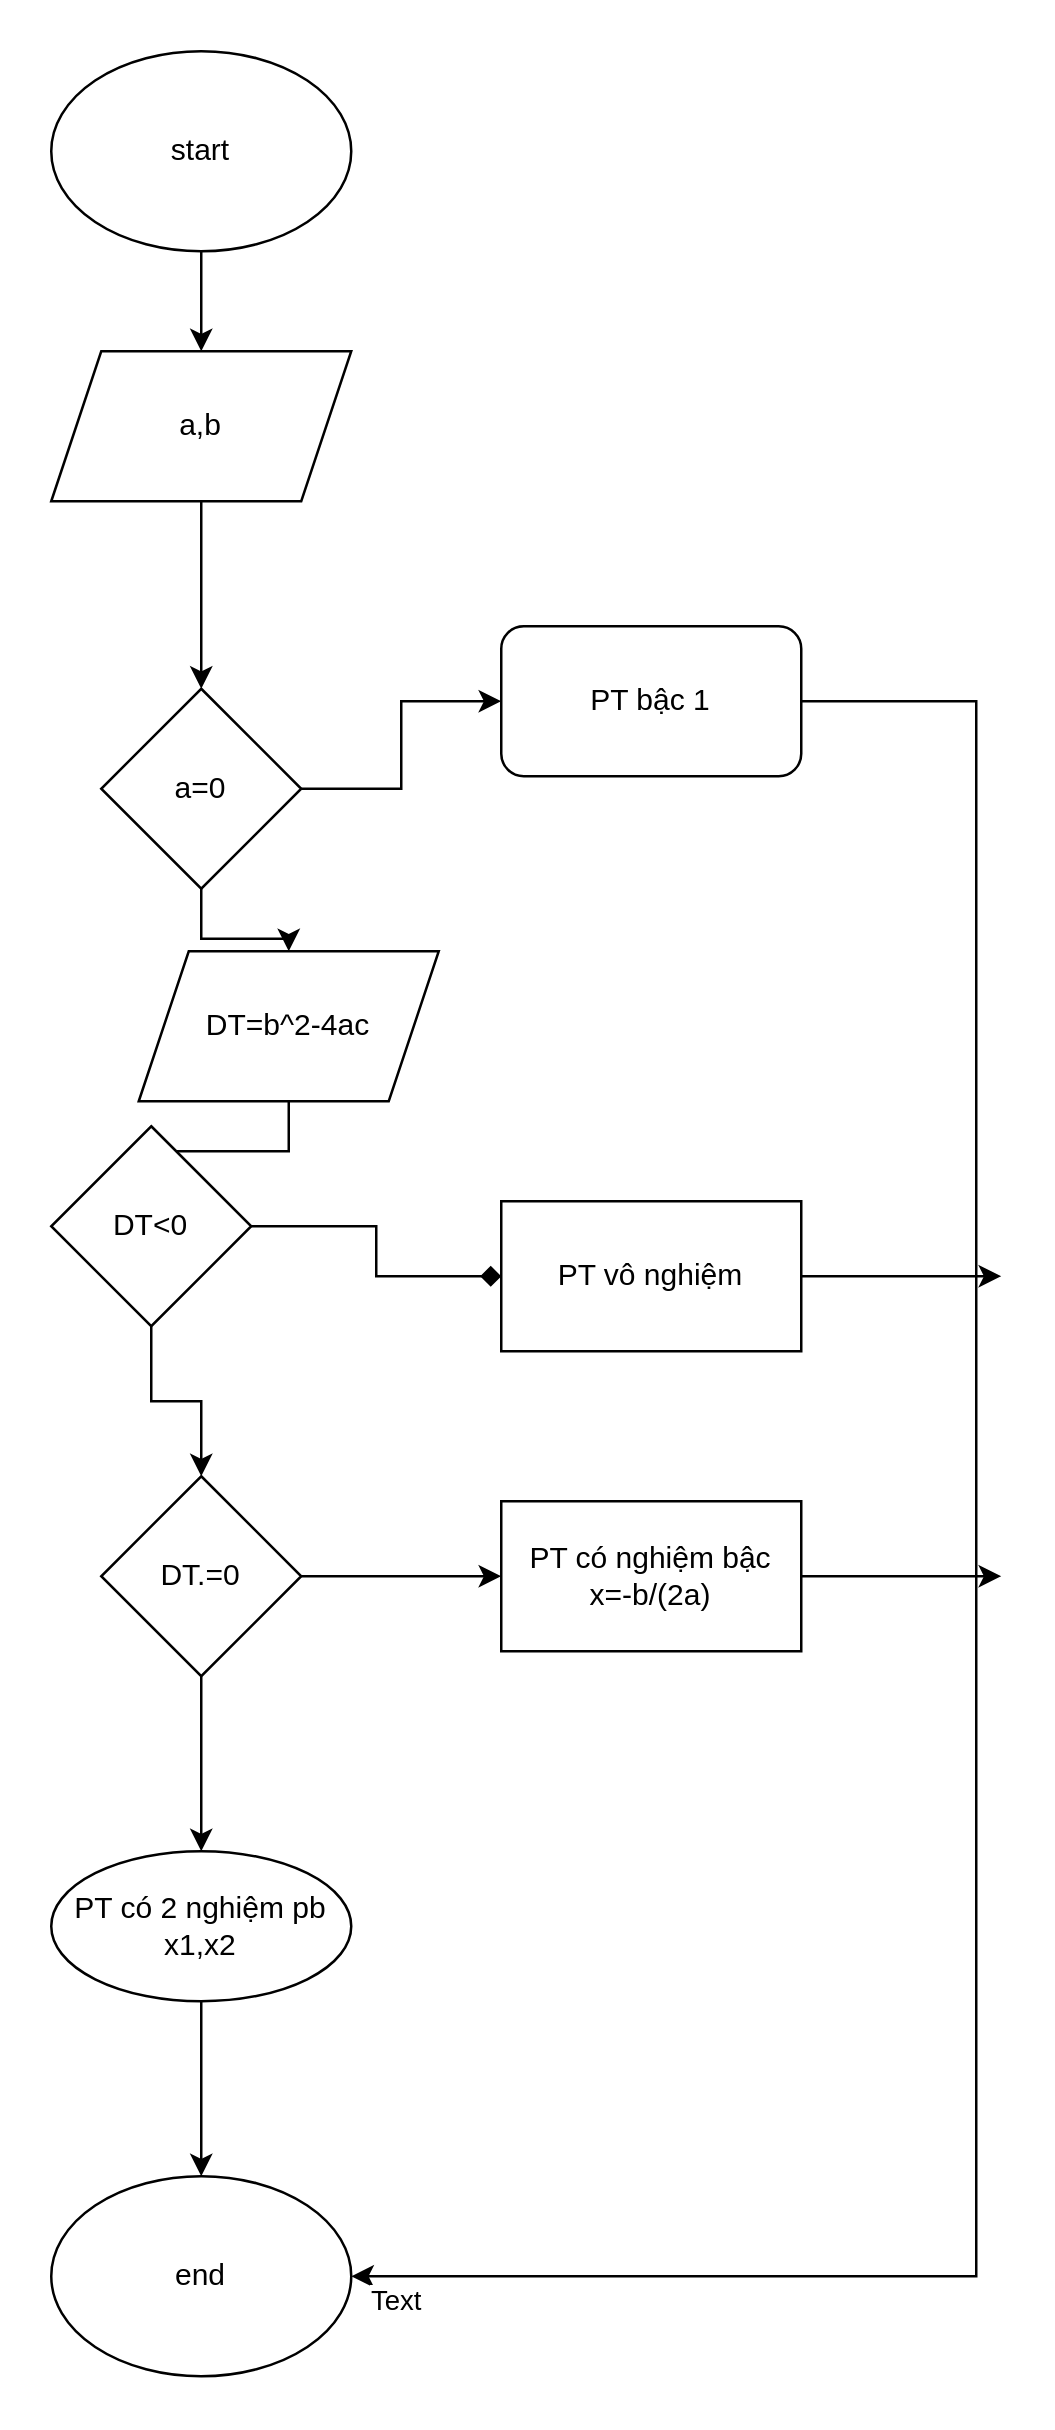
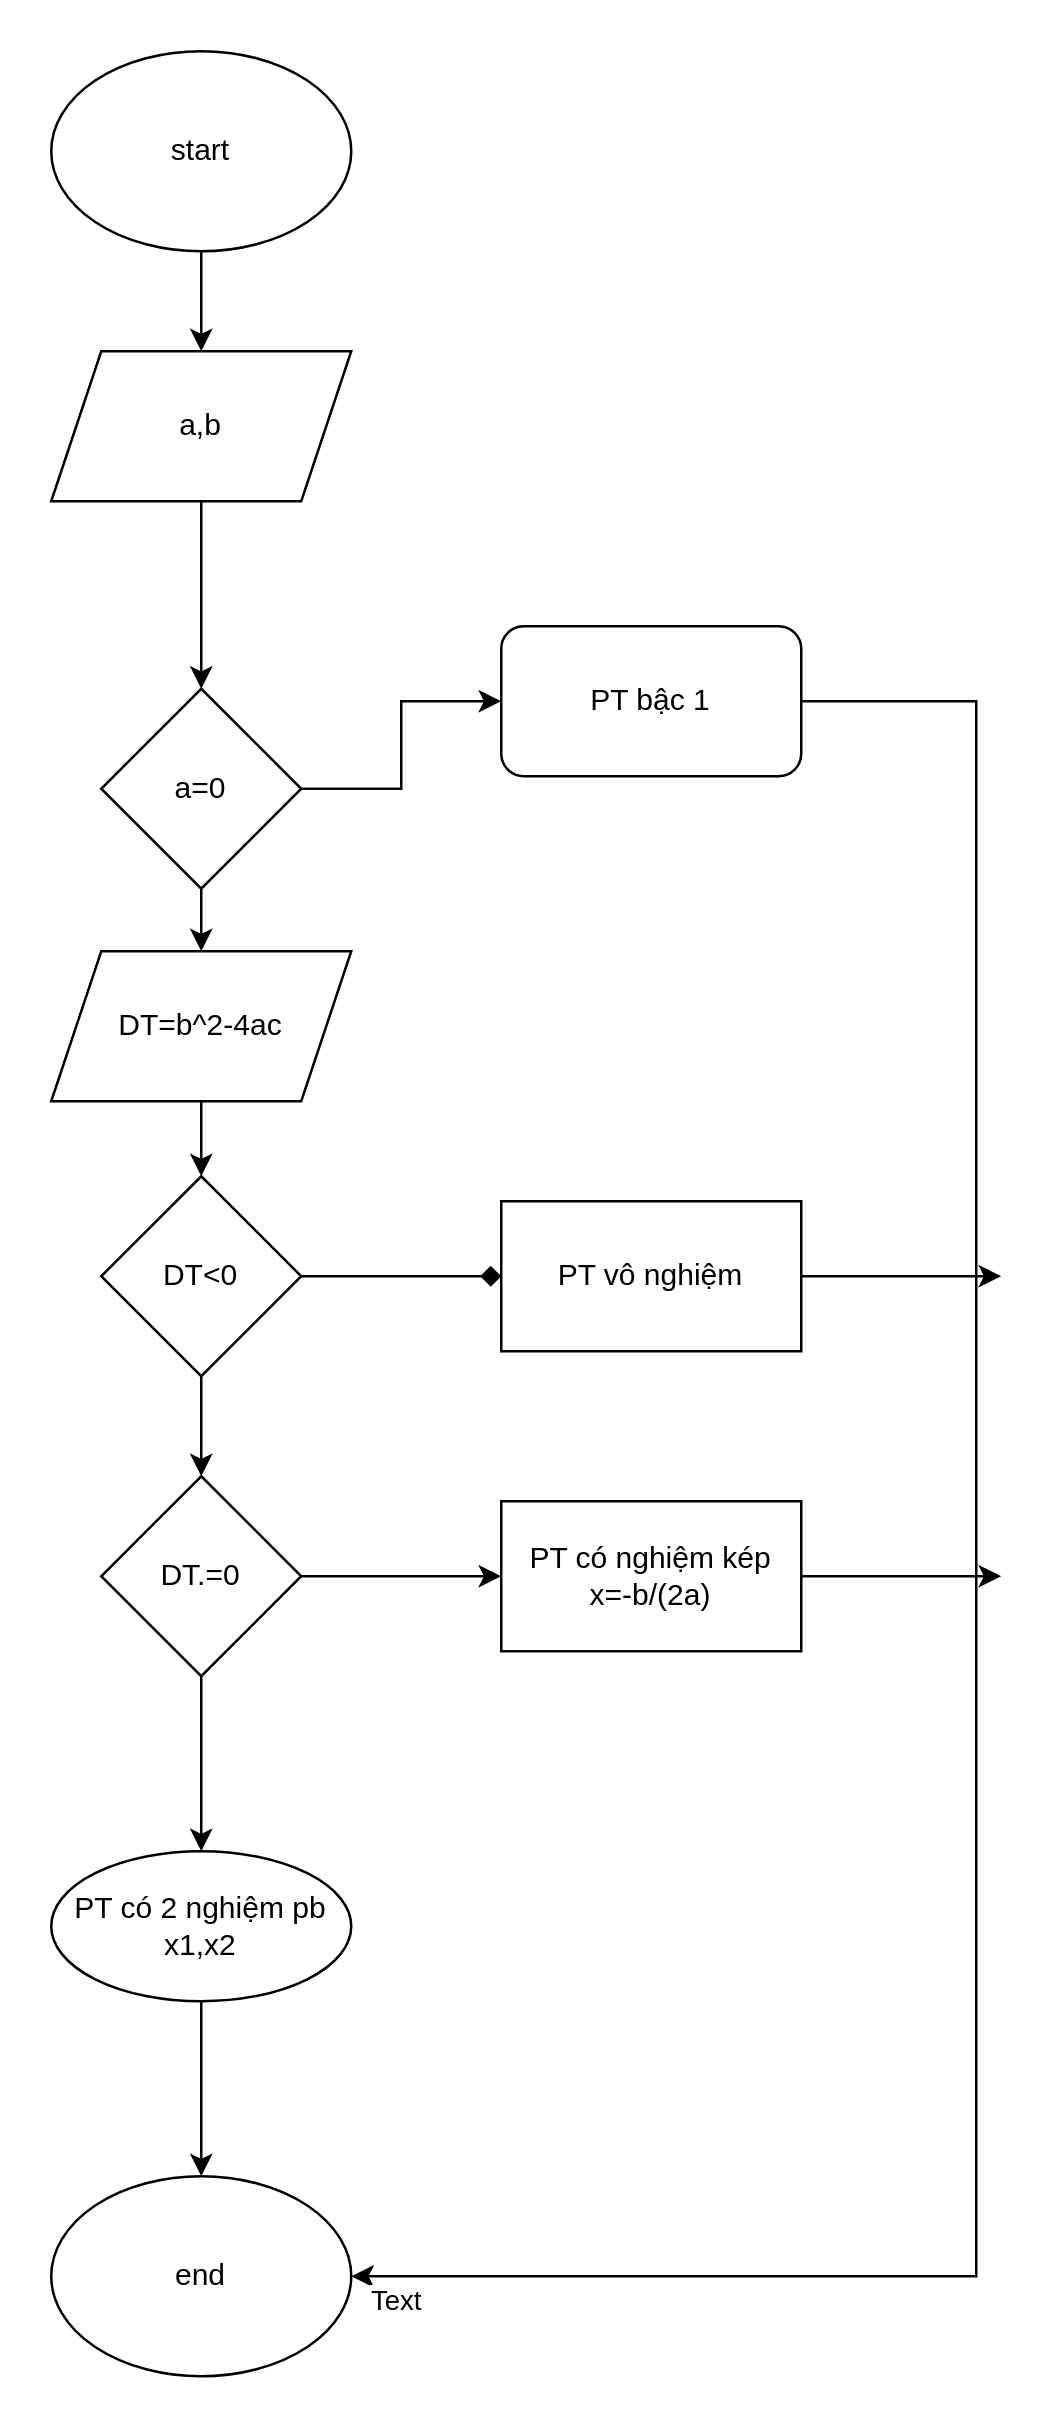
  <mxCell id="0" />
  <mxCell id="1" parent="0" />
  <mxCell id="2" value="" style="edgeStyle=orthogonalEdgeStyle;rounded=0;orthogonalLoop=1;jettySize=auto;html=1;" edge="1" parent="1" source="3" target="5"><mxGeometry relative="1" as="geometry" /></mxCell>
  <mxCell id="3" value="start" style="ellipse;whiteSpace=wrap;html=1;" vertex="1" parent="1"><mxGeometry x="20" y="20" width="120" height="80" as="geometry" /></mxCell>
  <mxCell id="4" value="" style="edgeStyle=orthogonalEdgeStyle;rounded=0;orthogonalLoop=1;jettySize=auto;html=1;" edge="1" parent="1" source="5" target="8"><mxGeometry relative="1" as="geometry" /></mxCell>
  <mxCell id="5" value="a,b" style="shape=parallelogram;perimeter=parallelogramPerimeter;whiteSpace=wrap;html=1;fixedSize=1;" vertex="1" parent="1"><mxGeometry x="20" y="140" width="120" height="60" as="geometry" /></mxCell>
  <mxCell id="6" value="" style="edgeStyle=orthogonalEdgeStyle;rounded=0;orthogonalLoop=1;jettySize=auto;html=1;" edge="1" parent="1" source="8" target="11"><mxGeometry relative="1" as="geometry" /></mxCell>
  <mxCell id="7" value="" style="edgeStyle=orthogonalEdgeStyle;rounded=0;orthogonalLoop=1;jettySize=auto;html=1;" edge="1" parent="1" source="8" target="13"><mxGeometry relative="1" as="geometry" /></mxCell>
  <mxCell id="8" value="a=0" style="rhombus;whiteSpace=wrap;html=1;" vertex="1" parent="1"><mxGeometry x="40" y="275" width="80" height="80" as="geometry" /></mxCell>
  <mxCell id="9" style="edgeStyle=orthogonalEdgeStyle;rounded=0;orthogonalLoop=1;jettySize=auto;html=1;entryX=1;entryY=0.5;entryDx=0;entryDy=0;" edge="1" parent="1" source="11" target="26"><mxGeometry relative="1" as="geometry"><mxPoint x="370" y="900" as="targetPoint" /><Array as="points"><mxPoint x="390" y="280" /><mxPoint x="390" y="910" /></Array></mxGeometry></mxCell>
  <mxCell id="10" value="Text" style="edgeLabel;html=1;align=center;verticalAlign=middle;resizable=0;points=[];" vertex="1" connectable="0" parent="9"><mxGeometry x="0.994" y="-4" relative="1" as="geometry"><mxPoint x="14" y="13" as="offset" /></mxGeometry></mxCell>
  <mxCell id="11" value="PT bậc 1" style="rounded=1;whiteSpace=wrap;html=1;" vertex="1" parent="1"><mxGeometry x="200" y="250" width="120" height="60" as="geometry" /></mxCell>
  <mxCell id="12" value="" style="edgeStyle=orthogonalEdgeStyle;rounded=0;orthogonalLoop=1;jettySize=auto;html=1;" edge="1" parent="1" source="13" target="16"><mxGeometry relative="1" as="geometry" /></mxCell>
- <mxCell id="13" value="DT=b^2-4ac" style="shape=parallelogram;perimeter=parallelogramPerimeter;whiteSpace=wrap;html=1;fixedSize=1;" vertex="1" parent="1"><mxGeometry x="55" y="380" width="120" height="60" as="geometry" /></mxCell>
+ <mxCell id="13" value="DT=b^2-4ac" style="shape=parallelogram;perimeter=parallelogramPerimeter;whiteSpace=wrap;html=1;fixedSize=1;" vertex="1" parent="1"><mxGeometry x="20" y="380" width="120" height="60" as="geometry" /></mxCell>
  <mxCell id="14" value="" style="edgeStyle=orthogonalEdgeStyle;rounded=0;orthogonalLoop=1;jettySize=auto;html=1;endArrow=diamond;" edge="1" parent="1" source="16" target="18"><mxGeometry relative="1" as="geometry" /></mxCell>
  <mxCell id="15" value="" style="edgeStyle=orthogonalEdgeStyle;rounded=0;orthogonalLoop=1;jettySize=auto;html=1;" edge="1" parent="1" source="16" target="21"><mxGeometry relative="1" as="geometry" /></mxCell>
- <mxCell id="16" value="DT&amp;lt;0" style="rhombus;whiteSpace=wrap;html=1;" vertex="1" parent="1"><mxGeometry x="20" y="450" width="80" height="80" as="geometry" /></mxCell>
+ <mxCell id="16" value="DT&amp;lt;0" style="rhombus;whiteSpace=wrap;html=1;" vertex="1" parent="1"><mxGeometry x="40" y="470" width="80" height="80" as="geometry" /></mxCell>
  <mxCell id="17" style="edgeStyle=orthogonalEdgeStyle;rounded=0;orthogonalLoop=1;jettySize=auto;html=1;" edge="1" parent="1" source="18"><mxGeometry relative="1" as="geometry"><mxPoint x="400" y="510" as="targetPoint" /></mxGeometry></mxCell>
  <mxCell id="18" value="PT vô nghiệm" style="rounded=0;whiteSpace=wrap;html=1;" vertex="1" parent="1"><mxGeometry x="200" y="480" width="120" height="60" as="geometry" /></mxCell>
  <mxCell id="19" value="" style="edgeStyle=orthogonalEdgeStyle;rounded=0;orthogonalLoop=1;jettySize=auto;html=1;" edge="1" parent="1" source="21" target="23"><mxGeometry relative="1" as="geometry" /></mxCell>
  <mxCell id="20" value="" style="edgeStyle=orthogonalEdgeStyle;rounded=0;orthogonalLoop=1;jettySize=auto;html=1;" edge="1" parent="1" source="21" target="25"><mxGeometry relative="1" as="geometry" /></mxCell>
  <mxCell id="21" value="DT.=0" style="rhombus;whiteSpace=wrap;html=1;" vertex="1" parent="1"><mxGeometry x="40" y="590" width="80" height="80" as="geometry" /></mxCell>
  <mxCell id="22" style="edgeStyle=orthogonalEdgeStyle;rounded=0;orthogonalLoop=1;jettySize=auto;html=1;" edge="1" parent="1" source="23"><mxGeometry relative="1" as="geometry"><mxPoint x="400" y="630" as="targetPoint" /></mxGeometry></mxCell>
- <mxCell id="23" value="PT có nghiệm bậc&lt;br&gt;x=-b/(2a)" style="rounded=0;whiteSpace=wrap;html=1;" vertex="1" parent="1"><mxGeometry x="200" y="600" width="120" height="60" as="geometry" /></mxCell>
+ <mxCell id="23" value="PT có nghiệm kép&lt;br&gt;x=-b/(2a)" style="rounded=0;whiteSpace=wrap;html=1;" vertex="1" parent="1"><mxGeometry x="200" y="600" width="120" height="60" as="geometry" /></mxCell>
  <mxCell id="24" value="" style="edgeStyle=orthogonalEdgeStyle;rounded=0;orthogonalLoop=1;jettySize=auto;html=1;" edge="1" parent="1" source="25" target="26"><mxGeometry relative="1" as="geometry" /></mxCell>
  <mxCell id="25" value="PT có 2 nghiệm pb&lt;br&gt;x1,x2" style="ellipse;whiteSpace=wrap;html=1;" vertex="1" parent="1"><mxGeometry x="20" y="740" width="120" height="60" as="geometry" /></mxCell>
  <mxCell id="26" value="end" style="ellipse;whiteSpace=wrap;html=1;" vertex="1" parent="1"><mxGeometry x="20" y="870" width="120" height="80" as="geometry" /></mxCell>
